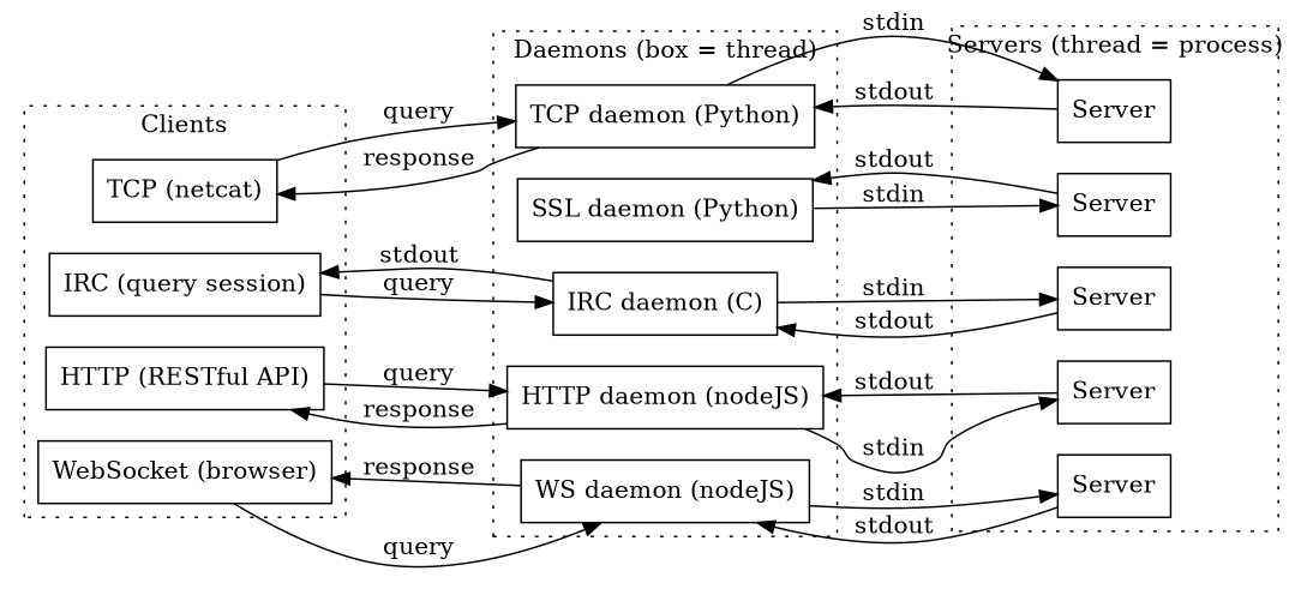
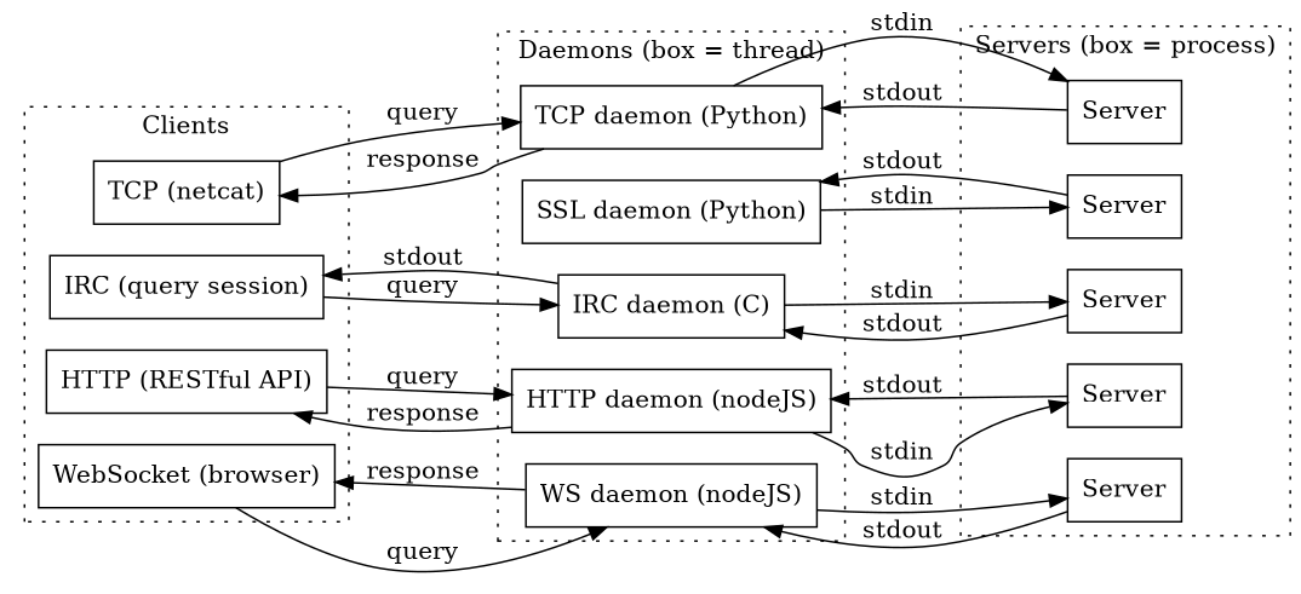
  digraph {
    rankdir=LR
    node [shape=box]
    n1 [label="TCP (netcat)"]
    n2 [label="IRC (query session)"]
    n3 [label="HTTP (RESTful API)"]
    n4 [label="WebSocket (browser)"]
    n5 [label="TCP daemon (Python)"]
    n6 [label="SSL daemon (Python)"]
    n7 [label="IRC daemon (C)"]
    n8 [label="HTTP daemon (nodeJS)"]
    n9 [label="WS daemon (nodeJS)"]
    n10 [label=Server]
    n11 [label=Server]
    n12 [label=Server]
    n13 [label=Server]
    n14 [label=Server]
    subgraph cluster_1 {
      label=Clients
      style=dotted
      n1
      n2
      n3
      n4
    }
    subgraph cluster_2 {
      label="Daemons (box = thread)"
      style=dotted
      n5
      n6
      n7
      n8
      n9
    }
    subgraph cluster_3 {
-     label="Servers (thread = process)"
+     label="Servers (box = process)"
      style=dotted
      n10
      n11
      n12
      n13
      n14
    }
    n1 -> n5 [label=query]
    n2 -> n7 [label=query]
    n3 -> n8 [label=query]
    n4 -> n9 [label=query]
    n5 -> n1 [label=response]
    n5 -> n10 [label=stdin]
    n6 -> n11 [label=stdin]
    n7 -> n2 [label=stdout]
    n7 -> n12 [label=stdin]
    n8 -> n3 [label=response]
    n8 -> n13 [label=stdin]
    n9 -> n4 [label=response]
    n9 -> n14 [label=stdin]
    n10 -> n5 [label=stdout]
    n11 -> n6 [label=stdout]
    n12 -> n7 [label=stdout]
    n13 -> n8 [label=stdout]
    n14 -> n9 [label=stdout]
  }
